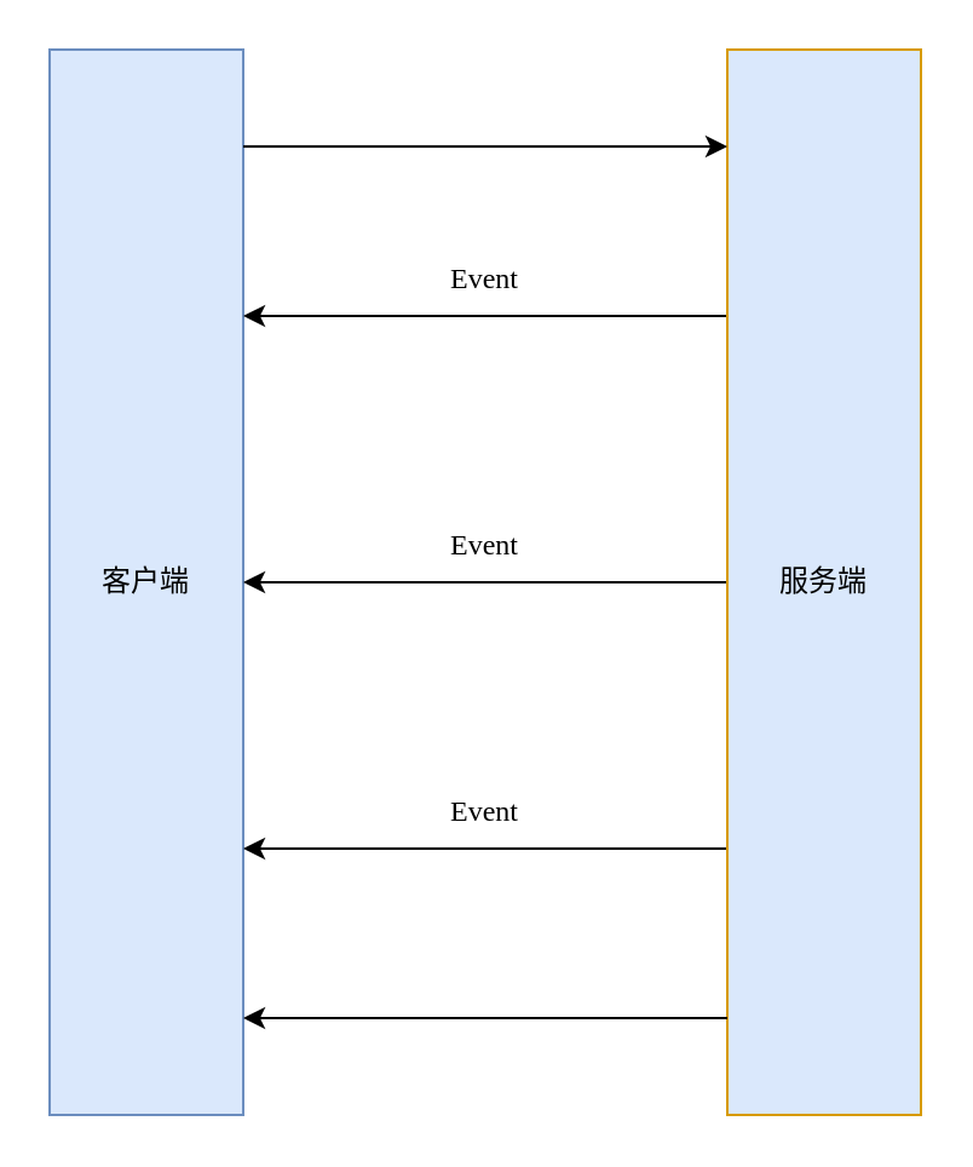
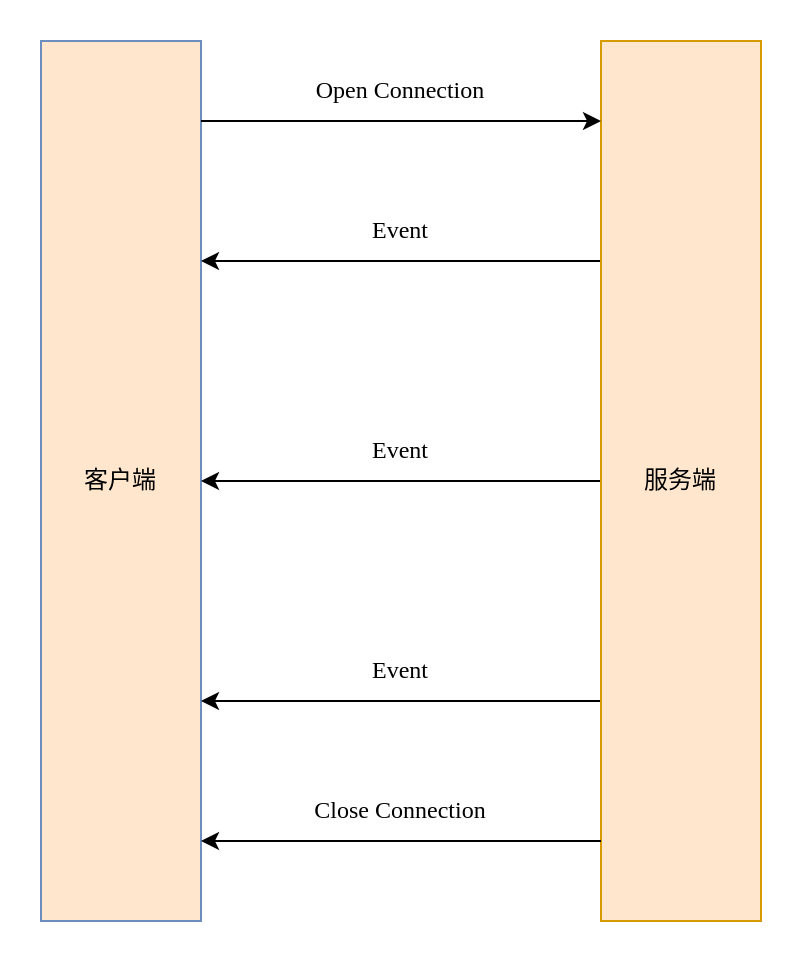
  <mxCell id="0" />
  <mxCell id="1" parent="0" />
- <mxCell id="2" value="客户端" style="rounded=0;whiteSpace=wrap;html=1;strokeColor=#6c8ebf;shadow=0;fillColor=#dae8fc;" vertex="1" parent="1"><mxGeometry x="20" y="20" width="80" height="440" as="geometry" /></mxCell>
+ <mxCell id="2" value="客户端" style="rounded=0;whiteSpace=wrap;html=1;strokeColor=#6c8ebf;shadow=0;fillColor=#ffe6cc;" vertex="1" parent="1"><mxGeometry x="20" y="20" width="80" height="440" as="geometry" /></mxCell>
  <mxCell id="3" style="edgeStyle=orthogonalEdgeStyle;rounded=0;orthogonalLoop=1;jettySize=auto;html=1;exitX=0;exitY=0.25;exitDx=0;exitDy=0;entryX=1;entryY=0.25;entryDx=0;entryDy=0;" edge="1" parent="1" source="6" target="2"><mxGeometry relative="1" as="geometry" /></mxCell>
  <mxCell id="4" style="edgeStyle=orthogonalEdgeStyle;rounded=0;orthogonalLoop=1;jettySize=auto;html=1;exitX=0;exitY=0.5;exitDx=0;exitDy=0;" edge="1" parent="1" source="6" target="2"><mxGeometry relative="1" as="geometry" /></mxCell>
  <mxCell id="5" style="edgeStyle=orthogonalEdgeStyle;rounded=0;orthogonalLoop=1;jettySize=auto;html=1;exitX=0;exitY=0.75;exitDx=0;exitDy=0;entryX=1;entryY=0.75;entryDx=0;entryDy=0;" edge="1" parent="1" source="6" target="2"><mxGeometry relative="1" as="geometry" /></mxCell>
- <mxCell id="6" value="服务端" style="rounded=0;whiteSpace=wrap;html=1;fillColor=#dae8fc;strokeColor=#d79b00;" vertex="1" parent="1"><mxGeometry x="300" y="20" width="80" height="440" as="geometry" /></mxCell>
+ <mxCell id="6" value="服务端" style="rounded=0;whiteSpace=wrap;html=1;fillColor=#ffe6cc;strokeColor=#d79b00;" vertex="1" parent="1"><mxGeometry x="300" y="20" width="80" height="440" as="geometry" /></mxCell>
  <mxCell id="7" value="Event" style="text;html=1;align=center;verticalAlign=middle;whiteSpace=wrap;rounded=0;fontFamily=Comic Sans MS;" vertex="1" parent="1"><mxGeometry x="170" y="100" width="60" height="30" as="geometry" /></mxCell>
  <mxCell id="8" value="Event" style="text;html=1;align=center;verticalAlign=middle;whiteSpace=wrap;rounded=0;fontFamily=Comic Sans MS;" vertex="1" parent="1"><mxGeometry x="170" y="210" width="60" height="30" as="geometry" /></mxCell>
  <mxCell id="9" value="Event" style="text;html=1;align=center;verticalAlign=middle;whiteSpace=wrap;rounded=0;fontFamily=Comic Sans MS;" vertex="1" parent="1"><mxGeometry x="170" y="320" width="60" height="30" as="geometry" /></mxCell>
  <mxCell id="10" style="edgeStyle=orthogonalEdgeStyle;rounded=0;orthogonalLoop=1;jettySize=auto;html=1;exitX=1;exitY=0.5;exitDx=0;exitDy=0;" edge="1" parent="1" source="11" target="12"><mxGeometry relative="1" as="geometry" /></mxCell>
  <mxCell id="11" value="" style="rounded=0;whiteSpace=wrap;html=1;fillColor=none;strokeColor=none;" vertex="1" parent="1"><mxGeometry x="20" y="20" width="80" height="80" as="geometry" /></mxCell>
  <mxCell id="12" value="" style="rounded=0;whiteSpace=wrap;html=1;fillColor=none;strokeColor=none;" vertex="1" parent="1"><mxGeometry x="300" y="20" width="80" height="80" as="geometry" /></mxCell>
  <mxCell id="13" value="" style="rounded=0;whiteSpace=wrap;html=1;fillColor=none;strokeColor=none;" vertex="1" parent="1"><mxGeometry x="20" y="380" width="80" height="80" as="geometry" /></mxCell>
  <mxCell id="14" style="edgeStyle=orthogonalEdgeStyle;rounded=0;orthogonalLoop=1;jettySize=auto;html=1;exitX=0;exitY=0.5;exitDx=0;exitDy=0;entryX=1;entryY=0.5;entryDx=0;entryDy=0;" edge="1" parent="1" source="15" target="13"><mxGeometry relative="1" as="geometry" /></mxCell>
  <mxCell id="15" value="" style="rounded=0;whiteSpace=wrap;html=1;fillColor=none;strokeColor=none;" vertex="1" parent="1"><mxGeometry x="300" y="380" width="80" height="80" as="geometry" /></mxCell>
+ <mxCell id="16" value="Open Connection" style="text;html=1;align=center;verticalAlign=middle;whiteSpace=wrap;rounded=0;fontFamily=Comic Sans MS;" vertex="1" parent="1"><mxGeometry x="110" y="30" width="180" height="30" as="geometry" /></mxCell>
+ <mxCell id="17" value="Close Connection" style="text;html=1;align=center;verticalAlign=middle;whiteSpace=wrap;rounded=0;fontFamily=Comic Sans MS;" vertex="1" parent="1"><mxGeometry x="110" y="390" width="180" height="30" as="geometry" /></mxCell>
